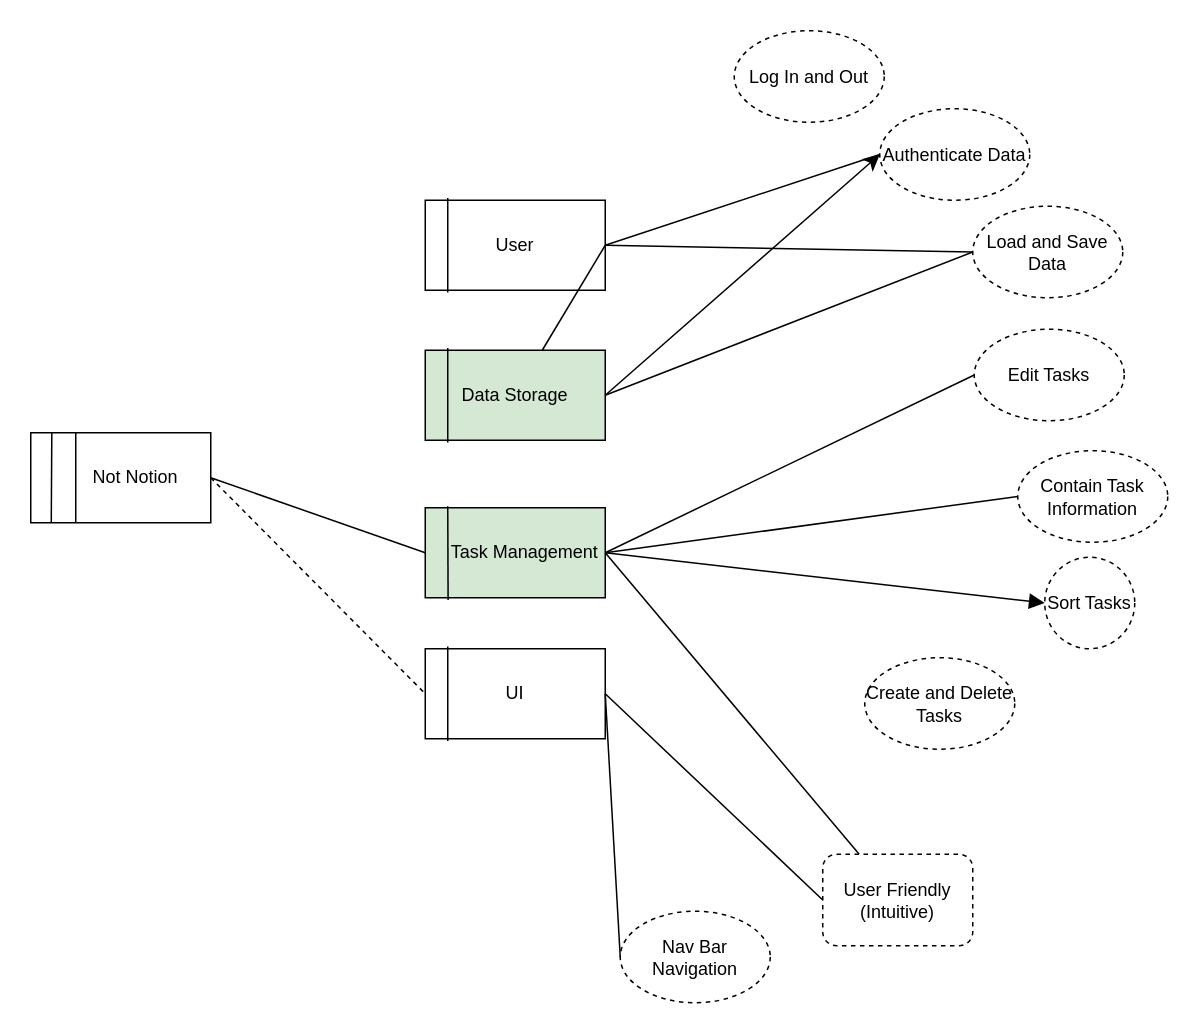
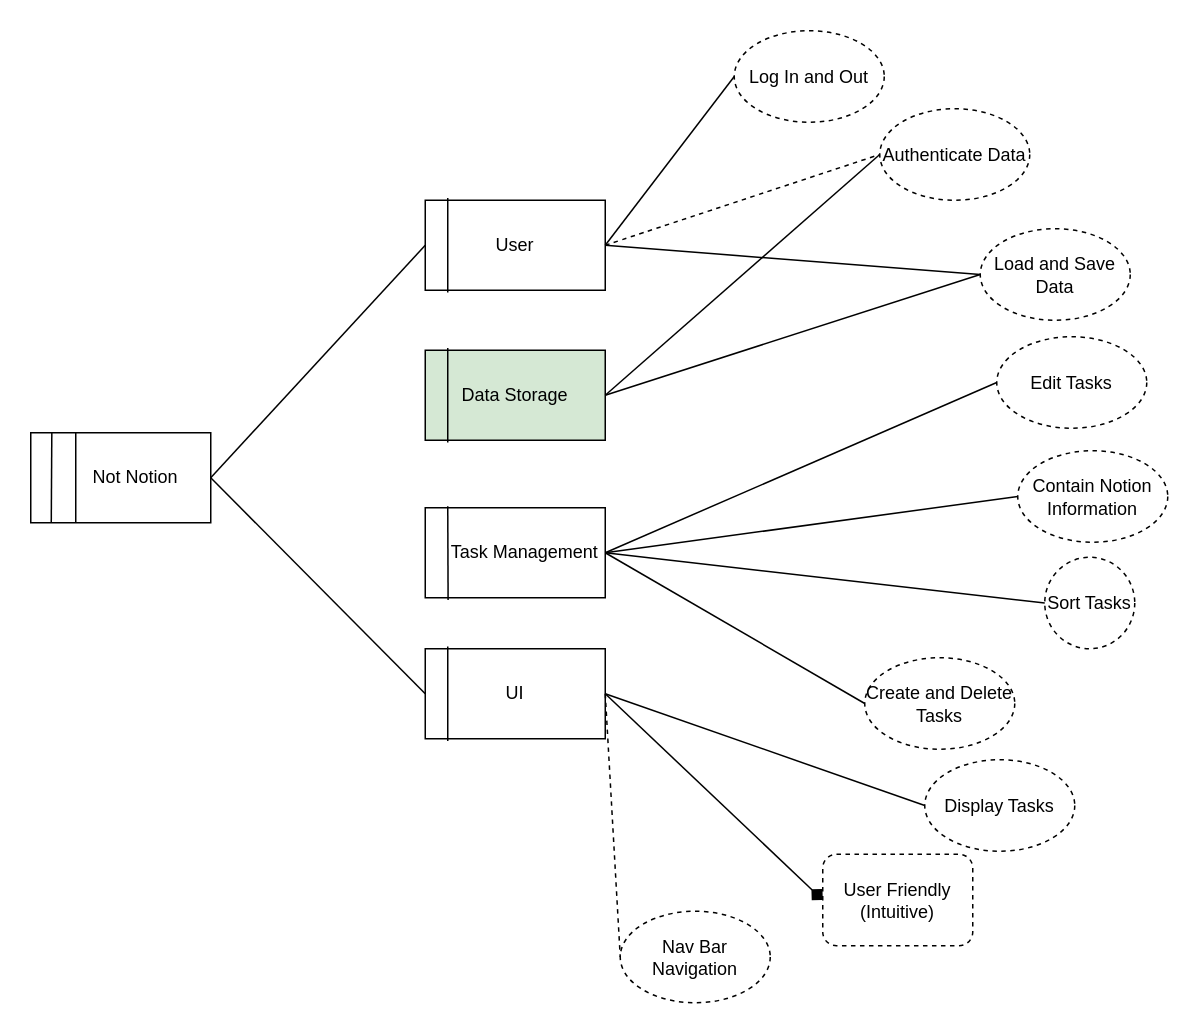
  <mxCell id="0" />
  <mxCell id="1" parent="0" />
  <mxCell id="2" value="&amp;nbsp; &amp;nbsp; &amp;nbsp; Not Notion" style="rounded=0;whiteSpace=wrap;html=1;" vertex="1" parent="1"><mxGeometry x="20" y="288" width="120" height="60" as="geometry" /></mxCell>
  <mxCell id="3" value="" style="endArrow=none;html=1;rounded=0;fontSize=12;startSize=8;endSize=8;curved=1;entryX=0.25;entryY=0;entryDx=0;entryDy=0;exitX=0.25;exitY=1;exitDx=0;exitDy=0;" edge="1" parent="1" source="2" target="2"><mxGeometry width="50" height="50" relative="1" as="geometry"><mxPoint x="211" y="391" as="sourcePoint" /><mxPoint x="261" y="341" as="targetPoint" /></mxGeometry></mxCell>
  <mxCell id="4" value="" style="endArrow=none;html=1;rounded=0;fontSize=12;startSize=8;endSize=8;curved=1;entryX=0.117;entryY=0.047;entryDx=0;entryDy=0;entryPerimeter=0;exitX=0.114;exitY=0.999;exitDx=0;exitDy=0;exitPerimeter=0;" edge="1" parent="1" source="2"><mxGeometry width="50" height="50" relative="1" as="geometry"><mxPoint x="34.04" y="346.38" as="sourcePoint" /><mxPoint x="34.04" y="288" as="targetPoint" /></mxGeometry></mxCell>
  <mxCell id="5" value="User" style="rounded=0;whiteSpace=wrap;html=1;" vertex="1" parent="1"><mxGeometry x="283" y="133" width="120" height="60" as="geometry" /></mxCell>
  <mxCell id="6" value="Data Storage" style="rounded=0;whiteSpace=wrap;html=1;fillColor=#d5e8d4;" vertex="1" parent="1"><mxGeometry x="283" y="233" width="120" height="60" as="geometry" /></mxCell>
- <mxCell id="7" value="&amp;nbsp; &amp;nbsp; Task Management" style="rounded=0;whiteSpace=wrap;html=1;fillColor=#d5e8d4;" vertex="1" parent="1"><mxGeometry x="283" y="338" width="120" height="60" as="geometry" /></mxCell>
+ <mxCell id="7" value="&amp;nbsp; &amp;nbsp; Task Management" style="rounded=0;whiteSpace=wrap;html=1;" vertex="1" parent="1"><mxGeometry x="283" y="338" width="120" height="60" as="geometry" /></mxCell>
  <mxCell id="8" value="" style="endArrow=none;html=1;rounded=0;fontSize=12;startSize=8;endSize=8;curved=1;exitX=0.127;exitY=1.025;exitDx=0;exitDy=0;exitPerimeter=0;" edge="1" parent="1" source="7"><mxGeometry width="50" height="50" relative="1" as="geometry"><mxPoint x="313" y="392" as="sourcePoint" /><mxPoint x="298" y="337" as="targetPoint" /></mxGeometry></mxCell>
  <mxCell id="9" value="" style="endArrow=none;html=1;rounded=0;fontSize=12;startSize=8;endSize=8;curved=1;exitX=0.127;exitY=1.025;exitDx=0;exitDy=0;exitPerimeter=0;" edge="1" parent="1"><mxGeometry width="50" height="50" relative="1" as="geometry"><mxPoint x="298" y="294.5" as="sourcePoint" /><mxPoint x="298" y="231.5" as="targetPoint" /></mxGeometry></mxCell>
  <mxCell id="10" value="" style="endArrow=none;html=1;rounded=0;fontSize=12;startSize=8;endSize=8;curved=1;exitX=0.127;exitY=1.025;exitDx=0;exitDy=0;exitPerimeter=0;" edge="1" parent="1"><mxGeometry width="50" height="50" relative="1" as="geometry"><mxPoint x="298" y="194.5" as="sourcePoint" /><mxPoint x="298" y="131.5" as="targetPoint" /></mxGeometry></mxCell>
  <mxCell id="11" value="Authenticate Data" style="ellipse;whiteSpace=wrap;html=1;align=center;dashed=1;" vertex="1" parent="1"><mxGeometry x="586" y="72" width="100" height="61" as="geometry" /></mxCell>
- <mxCell id="12" value="Load and Save Data" style="ellipse;whiteSpace=wrap;html=1;align=center;dashed=1;" vertex="1" parent="1"><mxGeometry x="648" y="137" width="100" height="61" as="geometry" /></mxCell>
- <mxCell id="13" value="" style="endArrow=classic;html=1;rounded=0;fontSize=12;startSize=8;endSize=8;curved=1;exitX=1;exitY=0.5;exitDx=0;exitDy=0;entryX=0;entryY=0.5;entryDx=0;entryDy=0;" edge="1" parent="1" source="6" target="11"><mxGeometry width="50" height="50" relative="1" as="geometry"><mxPoint x="537" y="329" as="sourcePoint" /><mxPoint x="587" y="279" as="targetPoint" /></mxGeometry></mxCell>
- <mxCell id="14" value="" style="endArrow=none;html=1;rounded=0;fontSize=12;startSize=8;endSize=8;curved=1;exitX=1;exitY=0.5;exitDx=0;exitDy=0;entryX=0;entryY=0.5;entryDx=0;entryDy=0;" edge="1" parent="1" source="5" target="11"><mxGeometry width="50" height="50" relative="1" as="geometry"><mxPoint x="537" y="329" as="sourcePoint" /><mxPoint x="587" y="279" as="targetPoint" /></mxGeometry></mxCell>
+ <mxCell id="12" value="Load and Save Data" style="ellipse;whiteSpace=wrap;html=1;align=center;dashed=1;" vertex="1" parent="1"><mxGeometry x="653" y="152" width="100" height="61" as="geometry" /></mxCell>
+ <mxCell id="13" value="" style="endArrow=none;html=1;rounded=0;fontSize=12;startSize=8;endSize=8;curved=1;exitX=1;exitY=0.5;exitDx=0;exitDy=0;entryX=0;entryY=0.5;entryDx=0;entryDy=0;" edge="1" parent="1" source="6" target="11"><mxGeometry width="50" height="50" relative="1" as="geometry"><mxPoint x="537" y="329" as="sourcePoint" /><mxPoint x="587" y="279" as="targetPoint" /></mxGeometry></mxCell>
+ <mxCell id="14" value="" style="endArrow=none;html=1;rounded=0;fontSize=12;startSize=8;endSize=8;curved=1;exitX=1;exitY=0.5;exitDx=0;exitDy=0;entryX=0;entryY=0.5;entryDx=0;entryDy=0;dashed=1;" edge="1" parent="1" source="5" target="11"><mxGeometry width="50" height="50" relative="1" as="geometry"><mxPoint x="537" y="329" as="sourcePoint" /><mxPoint x="587" y="279" as="targetPoint" /></mxGeometry></mxCell>
  <mxCell id="15" value="" style="endArrow=none;html=1;rounded=0;fontSize=12;startSize=8;endSize=8;curved=1;exitX=1;exitY=0.5;exitDx=0;exitDy=0;entryX=0;entryY=0.5;entryDx=0;entryDy=0;" edge="1" parent="1" source="6" target="12"><mxGeometry width="50" height="50" relative="1" as="geometry"><mxPoint x="537" y="329" as="sourcePoint" /><mxPoint x="587" y="279" as="targetPoint" /></mxGeometry></mxCell>
  <mxCell id="16" value="" style="endArrow=none;html=1;rounded=0;fontSize=12;startSize=8;endSize=8;curved=1;entryX=1;entryY=0.5;entryDx=0;entryDy=0;exitX=0;exitY=0.5;exitDx=0;exitDy=0;" edge="1" parent="1" source="12" target="5"><mxGeometry width="50" height="50" relative="1" as="geometry"><mxPoint x="537" y="329" as="sourcePoint" /><mxPoint x="587" y="279" as="targetPoint" /></mxGeometry></mxCell>
  <mxCell id="17" value="Create and Delete Tasks" style="ellipse;whiteSpace=wrap;html=1;align=center;dashed=1;" vertex="1" parent="1"><mxGeometry x="576" y="438" width="100" height="61" as="geometry" /></mxCell>
- <mxCell id="18" value="" style="endArrow=none;html=1;rounded=0;fontSize=12;startSize=8;endSize=8;curved=1;exitX=1;exitY=0.5;exitDx=0;exitDy=0;" edge="1" parent="1" source="7" target="23"><mxGeometry width="50" height="50" relative="1" as="geometry"><mxPoint x="537" y="329" as="sourcePoint" /><mxPoint x="587" y="279" as="targetPoint" /></mxGeometry></mxCell>
+ <mxCell id="18" value="" style="endArrow=none;html=1;rounded=0;fontSize=12;startSize=8;endSize=8;curved=1;exitX=1;exitY=0.5;exitDx=0;exitDy=0;entryX=0;entryY=0.5;entryDx=0;entryDy=0;" edge="1" parent="1" source="7" target="17"><mxGeometry width="50" height="50" relative="1" as="geometry"><mxPoint x="537" y="329" as="sourcePoint" /><mxPoint x="587" y="279" as="targetPoint" /></mxGeometry></mxCell>
  <mxCell id="19" value="UI" style="rounded=0;whiteSpace=wrap;html=1;" vertex="1" parent="1"><mxGeometry x="283" y="432" width="120" height="60" as="geometry" /></mxCell>
  <mxCell id="20" value="" style="endArrow=none;html=1;rounded=0;fontSize=12;startSize=8;endSize=8;curved=1;exitX=0.127;exitY=1.025;exitDx=0;exitDy=0;exitPerimeter=0;" edge="1" parent="1"><mxGeometry width="50" height="50" relative="1" as="geometry"><mxPoint x="298" y="493.5" as="sourcePoint" /><mxPoint x="298" y="430.5" as="targetPoint" /></mxGeometry></mxCell>
+ <mxCell id="21" value="Display Tasks" style="ellipse;whiteSpace=wrap;html=1;align=center;dashed=1;" vertex="1" parent="1"><mxGeometry x="616" y="506" width="100" height="61" as="geometry" /></mxCell>
+ <mxCell id="22" value="" style="endArrow=none;html=1;rounded=0;fontSize=12;startSize=8;endSize=8;curved=1;exitX=1;exitY=0.5;exitDx=0;exitDy=0;entryX=0;entryY=0.5;entryDx=0;entryDy=0;" edge="1" parent="1" source="19" target="21"><mxGeometry width="50" height="50" relative="1" as="geometry"><mxPoint x="484" y="388" as="sourcePoint" /><mxPoint x="534" y="338" as="targetPoint" /></mxGeometry></mxCell>
  <mxCell id="23" value="User Friendly&lt;div&gt;(Intuitive)&lt;/div&gt;" style="whiteSpace=wrap;html=1;align=center;dashed=1;rounded=1;" vertex="1" parent="1"><mxGeometry x="548" y="569" width="100" height="61" as="geometry" /></mxCell>
- <mxCell id="24" value="" style="endArrow=none;html=1;rounded=0;fontSize=12;startSize=8;endSize=8;curved=1;exitX=1;exitY=0.5;exitDx=0;exitDy=0;entryX=0;entryY=0.5;entryDx=0;entryDy=0;" edge="1" parent="1" source="19" target="23"><mxGeometry width="50" height="50" relative="1" as="geometry"><mxPoint x="484" y="388" as="sourcePoint" /><mxPoint x="534" y="338" as="targetPoint" /></mxGeometry></mxCell>
+ <mxCell id="24" value="" style="endArrow=diamond;html=1;rounded=0;fontSize=12;startSize=8;endSize=8;curved=1;exitX=1;exitY=0.5;exitDx=0;exitDy=0;entryX=0;entryY=0.5;entryDx=0;entryDy=0;" edge="1" parent="1" source="19" target="23"><mxGeometry width="50" height="50" relative="1" as="geometry"><mxPoint x="484" y="388" as="sourcePoint" /><mxPoint x="534" y="338" as="targetPoint" /></mxGeometry></mxCell>
  <mxCell id="25" value="Log In and Out" style="ellipse;whiteSpace=wrap;html=1;align=center;dashed=1;" vertex="1" parent="1"><mxGeometry x="489" y="20" width="100" height="61" as="geometry" /></mxCell>
- <mxCell id="26" value="" style="endArrow=none;html=1;rounded=0;fontSize=12;startSize=8;endSize=8;curved=1;exitX=1;exitY=0.5;exitDx=0;exitDy=0;" edge="1" parent="1" source="5" target="6"><mxGeometry width="50" height="50" relative="1" as="geometry"><mxPoint x="484" y="388" as="sourcePoint" /><mxPoint x="534" y="338" as="targetPoint" /></mxGeometry></mxCell>
- <mxCell id="27" value="Edit Tasks" style="ellipse;whiteSpace=wrap;html=1;align=center;dashed=1;" vertex="1" parent="1"><mxGeometry x="649" y="219" width="100" height="61" as="geometry" /></mxCell>
+ <mxCell id="26" value="" style="endArrow=none;html=1;rounded=0;fontSize=12;startSize=8;endSize=8;curved=1;exitX=1;exitY=0.5;exitDx=0;exitDy=0;entryX=0;entryY=0.5;entryDx=0;entryDy=0;" edge="1" parent="1" source="5" target="25"><mxGeometry width="50" height="50" relative="1" as="geometry"><mxPoint x="484" y="388" as="sourcePoint" /><mxPoint x="534" y="338" as="targetPoint" /></mxGeometry></mxCell>
+ <mxCell id="27" value="Edit Tasks" style="ellipse;whiteSpace=wrap;html=1;align=center;dashed=1;" vertex="1" parent="1"><mxGeometry x="664" y="224" width="100" height="61" as="geometry" /></mxCell>
  <mxCell id="28" value="" style="endArrow=none;html=1;rounded=0;fontSize=12;startSize=8;endSize=8;curved=1;exitX=1;exitY=0.5;exitDx=0;exitDy=0;entryX=0;entryY=0.5;entryDx=0;entryDy=0;" edge="1" parent="1" source="7" target="27"><mxGeometry width="50" height="50" relative="1" as="geometry"><mxPoint x="484" y="388" as="sourcePoint" /><mxPoint x="534" y="338" as="targetPoint" /></mxGeometry></mxCell>
- <mxCell id="29" value="" style="endArrow=none;html=1;rounded=0;fontSize=12;startSize=8;endSize=8;curved=1;exitX=1;exitY=0.5;exitDx=0;exitDy=0;entryX=0;entryY=0.5;entryDx=0;entryDy=0;dashed=1;" edge="1" parent="1" source="2" target="19"><mxGeometry width="50" height="50" relative="1" as="geometry"><mxPoint x="187" y="348" as="sourcePoint" /><mxPoint x="237" y="298" as="targetPoint" /></mxGeometry></mxCell>
- <mxCell id="30" value="" style="endArrow=none;html=1;rounded=0;fontSize=12;startSize=8;endSize=8;curved=1;exitX=1;exitY=0.5;exitDx=0;exitDy=0;entryX=0;entryY=0.5;entryDx=0;entryDy=0;" edge="1" parent="1" source="2" target="7"><mxGeometry width="50" height="50" relative="1" as="geometry"><mxPoint x="290" y="388" as="sourcePoint" /><mxPoint x="340" y="338" as="targetPoint" /></mxGeometry></mxCell>
+ <mxCell id="29" value="" style="endArrow=none;html=1;rounded=0;fontSize=12;startSize=8;endSize=8;curved=1;exitX=1;exitY=0.5;exitDx=0;exitDy=0;entryX=0;entryY=0.5;entryDx=0;entryDy=0;" edge="1" parent="1" source="2" target="19"><mxGeometry width="50" height="50" relative="1" as="geometry"><mxPoint x="187" y="348" as="sourcePoint" /><mxPoint x="237" y="298" as="targetPoint" /></mxGeometry></mxCell>
+ <mxCell id="31" value="" style="endArrow=none;html=1;rounded=0;fontSize=12;startSize=8;endSize=8;curved=1;exitX=1;exitY=0.5;exitDx=0;exitDy=0;entryX=0;entryY=0.5;entryDx=0;entryDy=0;" edge="1" parent="1" source="2" target="5"><mxGeometry width="50" height="50" relative="1" as="geometry"><mxPoint x="160" y="338" as="sourcePoint" /><mxPoint x="303" y="388" as="targetPoint" /></mxGeometry></mxCell>
  <mxCell id="32" value="Sort Tasks" style="ellipse;whiteSpace=wrap;html=1;align=center;dashed=1;" vertex="1" parent="1"><mxGeometry x="696" y="371" width="60" height="61" as="geometry" /></mxCell>
- <mxCell id="33" value="Contain Task Information" style="ellipse;whiteSpace=wrap;html=1;align=center;dashed=1;" vertex="1" parent="1"><mxGeometry x="678" y="300" width="100" height="61" as="geometry" /></mxCell>
+ <mxCell id="33" value="Contain Notion Information" style="ellipse;whiteSpace=wrap;html=1;align=center;dashed=1;" vertex="1" parent="1"><mxGeometry x="678" y="300" width="100" height="61" as="geometry" /></mxCell>
  <mxCell id="34" value="" style="endArrow=none;html=1;rounded=0;fontSize=12;startSize=8;endSize=8;curved=1;exitX=1;exitY=0.5;exitDx=0;exitDy=0;entryX=0;entryY=0.5;entryDx=0;entryDy=0;" edge="1" parent="1" source="7" target="33"><mxGeometry width="50" height="50" relative="1" as="geometry"><mxPoint x="413" y="378" as="sourcePoint" /><mxPoint x="653" y="370" as="targetPoint" /></mxGeometry></mxCell>
- <mxCell id="35" value="" style="endArrow=block;html=1;rounded=0;fontSize=12;startSize=8;endSize=8;curved=1;exitX=1;exitY=0.5;exitDx=0;exitDy=0;entryX=0;entryY=0.5;entryDx=0;entryDy=0;" edge="1" parent="1" source="7" target="32"><mxGeometry width="50" height="50" relative="1" as="geometry"><mxPoint x="423" y="388" as="sourcePoint" /><mxPoint x="663" y="380" as="targetPoint" /></mxGeometry></mxCell>
+ <mxCell id="35" value="" style="endArrow=none;html=1;rounded=0;fontSize=12;startSize=8;endSize=8;curved=1;exitX=1;exitY=0.5;exitDx=0;exitDy=0;entryX=0;entryY=0.5;entryDx=0;entryDy=0;" edge="1" parent="1" source="7" target="32"><mxGeometry width="50" height="50" relative="1" as="geometry"><mxPoint x="423" y="388" as="sourcePoint" /><mxPoint x="663" y="380" as="targetPoint" /></mxGeometry></mxCell>
  <mxCell id="36" value="Nav Bar Navigation" style="ellipse;whiteSpace=wrap;html=1;align=center;dashed=1;" vertex="1" parent="1"><mxGeometry x="413" y="607" width="100" height="61" as="geometry" /></mxCell>
- <mxCell id="37" value="" style="endArrow=none;html=1;rounded=0;fontSize=12;startSize=8;endSize=8;curved=1;exitX=1;exitY=0.5;exitDx=0;exitDy=0;entryX=0;entryY=0.5;entryDx=0;entryDy=0;" edge="1" parent="1" source="19" target="36"><mxGeometry width="50" height="50" relative="1" as="geometry"><mxPoint x="413" y="472" as="sourcePoint" /><mxPoint x="558" y="610" as="targetPoint" /></mxGeometry></mxCell>
+ <mxCell id="37" value="" style="endArrow=none;html=1;rounded=0;fontSize=12;startSize=8;endSize=8;curved=1;exitX=1;exitY=0.5;exitDx=0;exitDy=0;entryX=0;entryY=0.5;entryDx=0;entryDy=0;dashed=1;" edge="1" parent="1" source="19" target="36"><mxGeometry width="50" height="50" relative="1" as="geometry"><mxPoint x="413" y="472" as="sourcePoint" /><mxPoint x="558" y="610" as="targetPoint" /></mxGeometry></mxCell>
